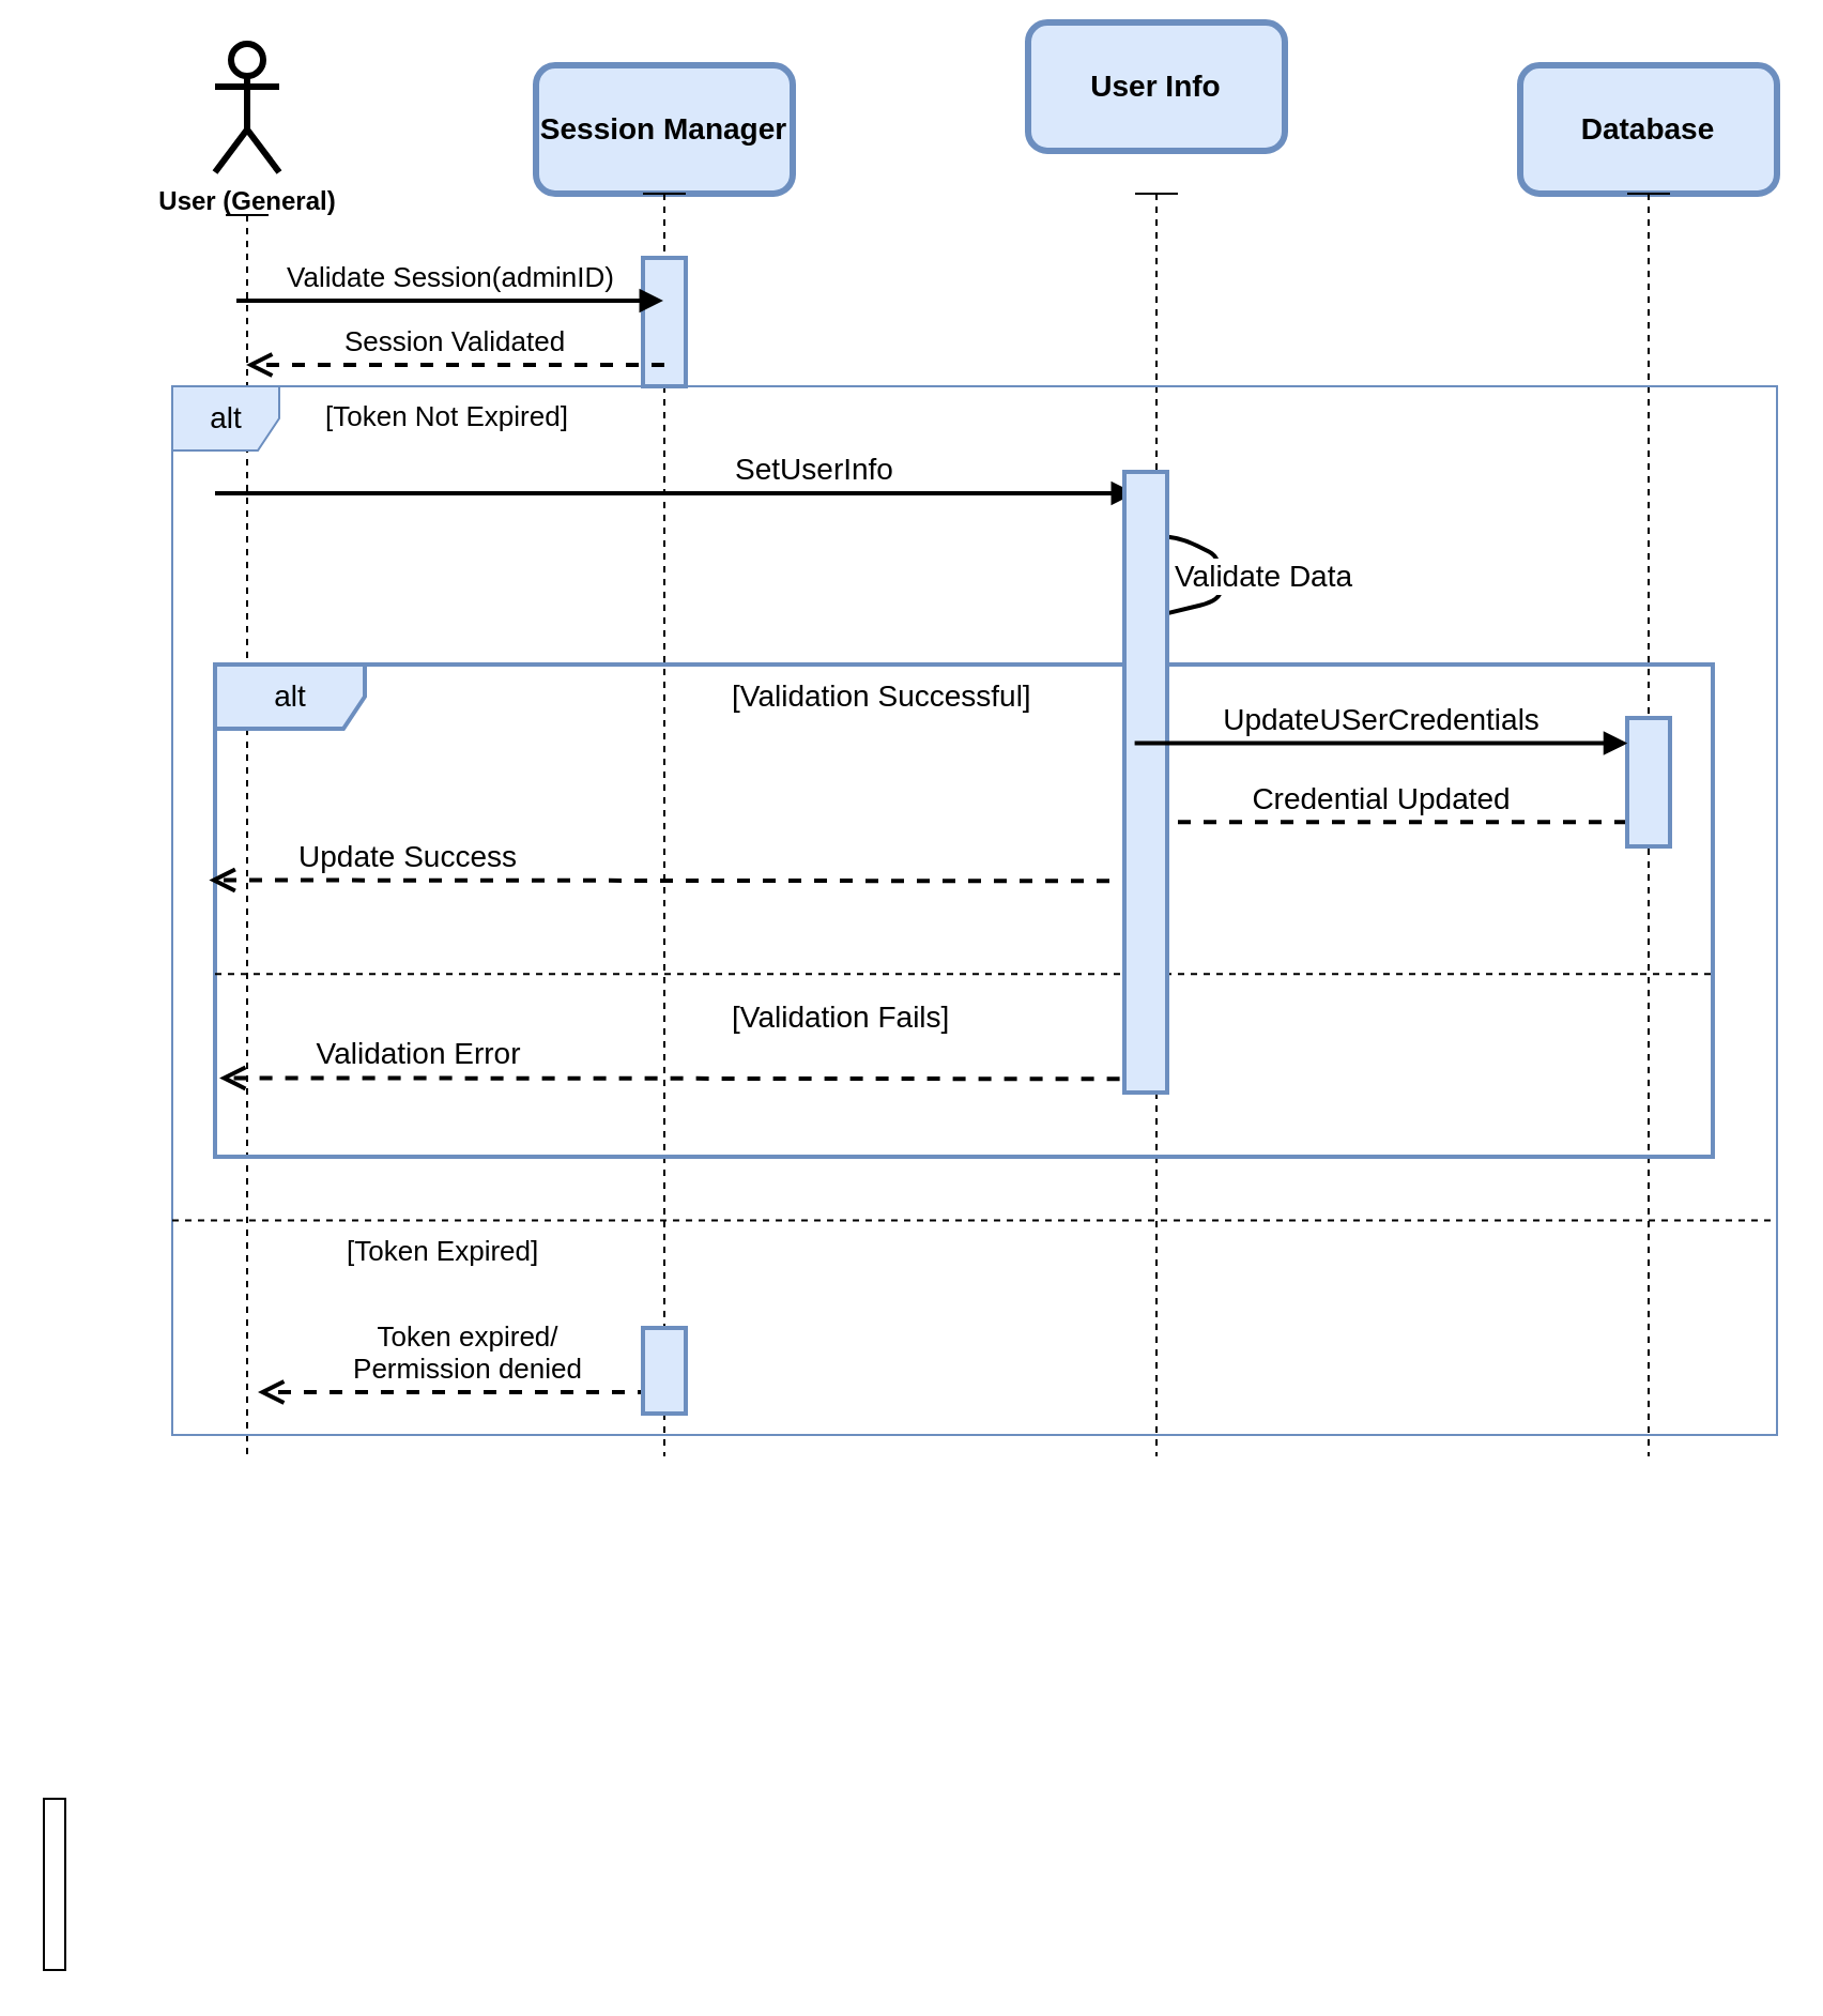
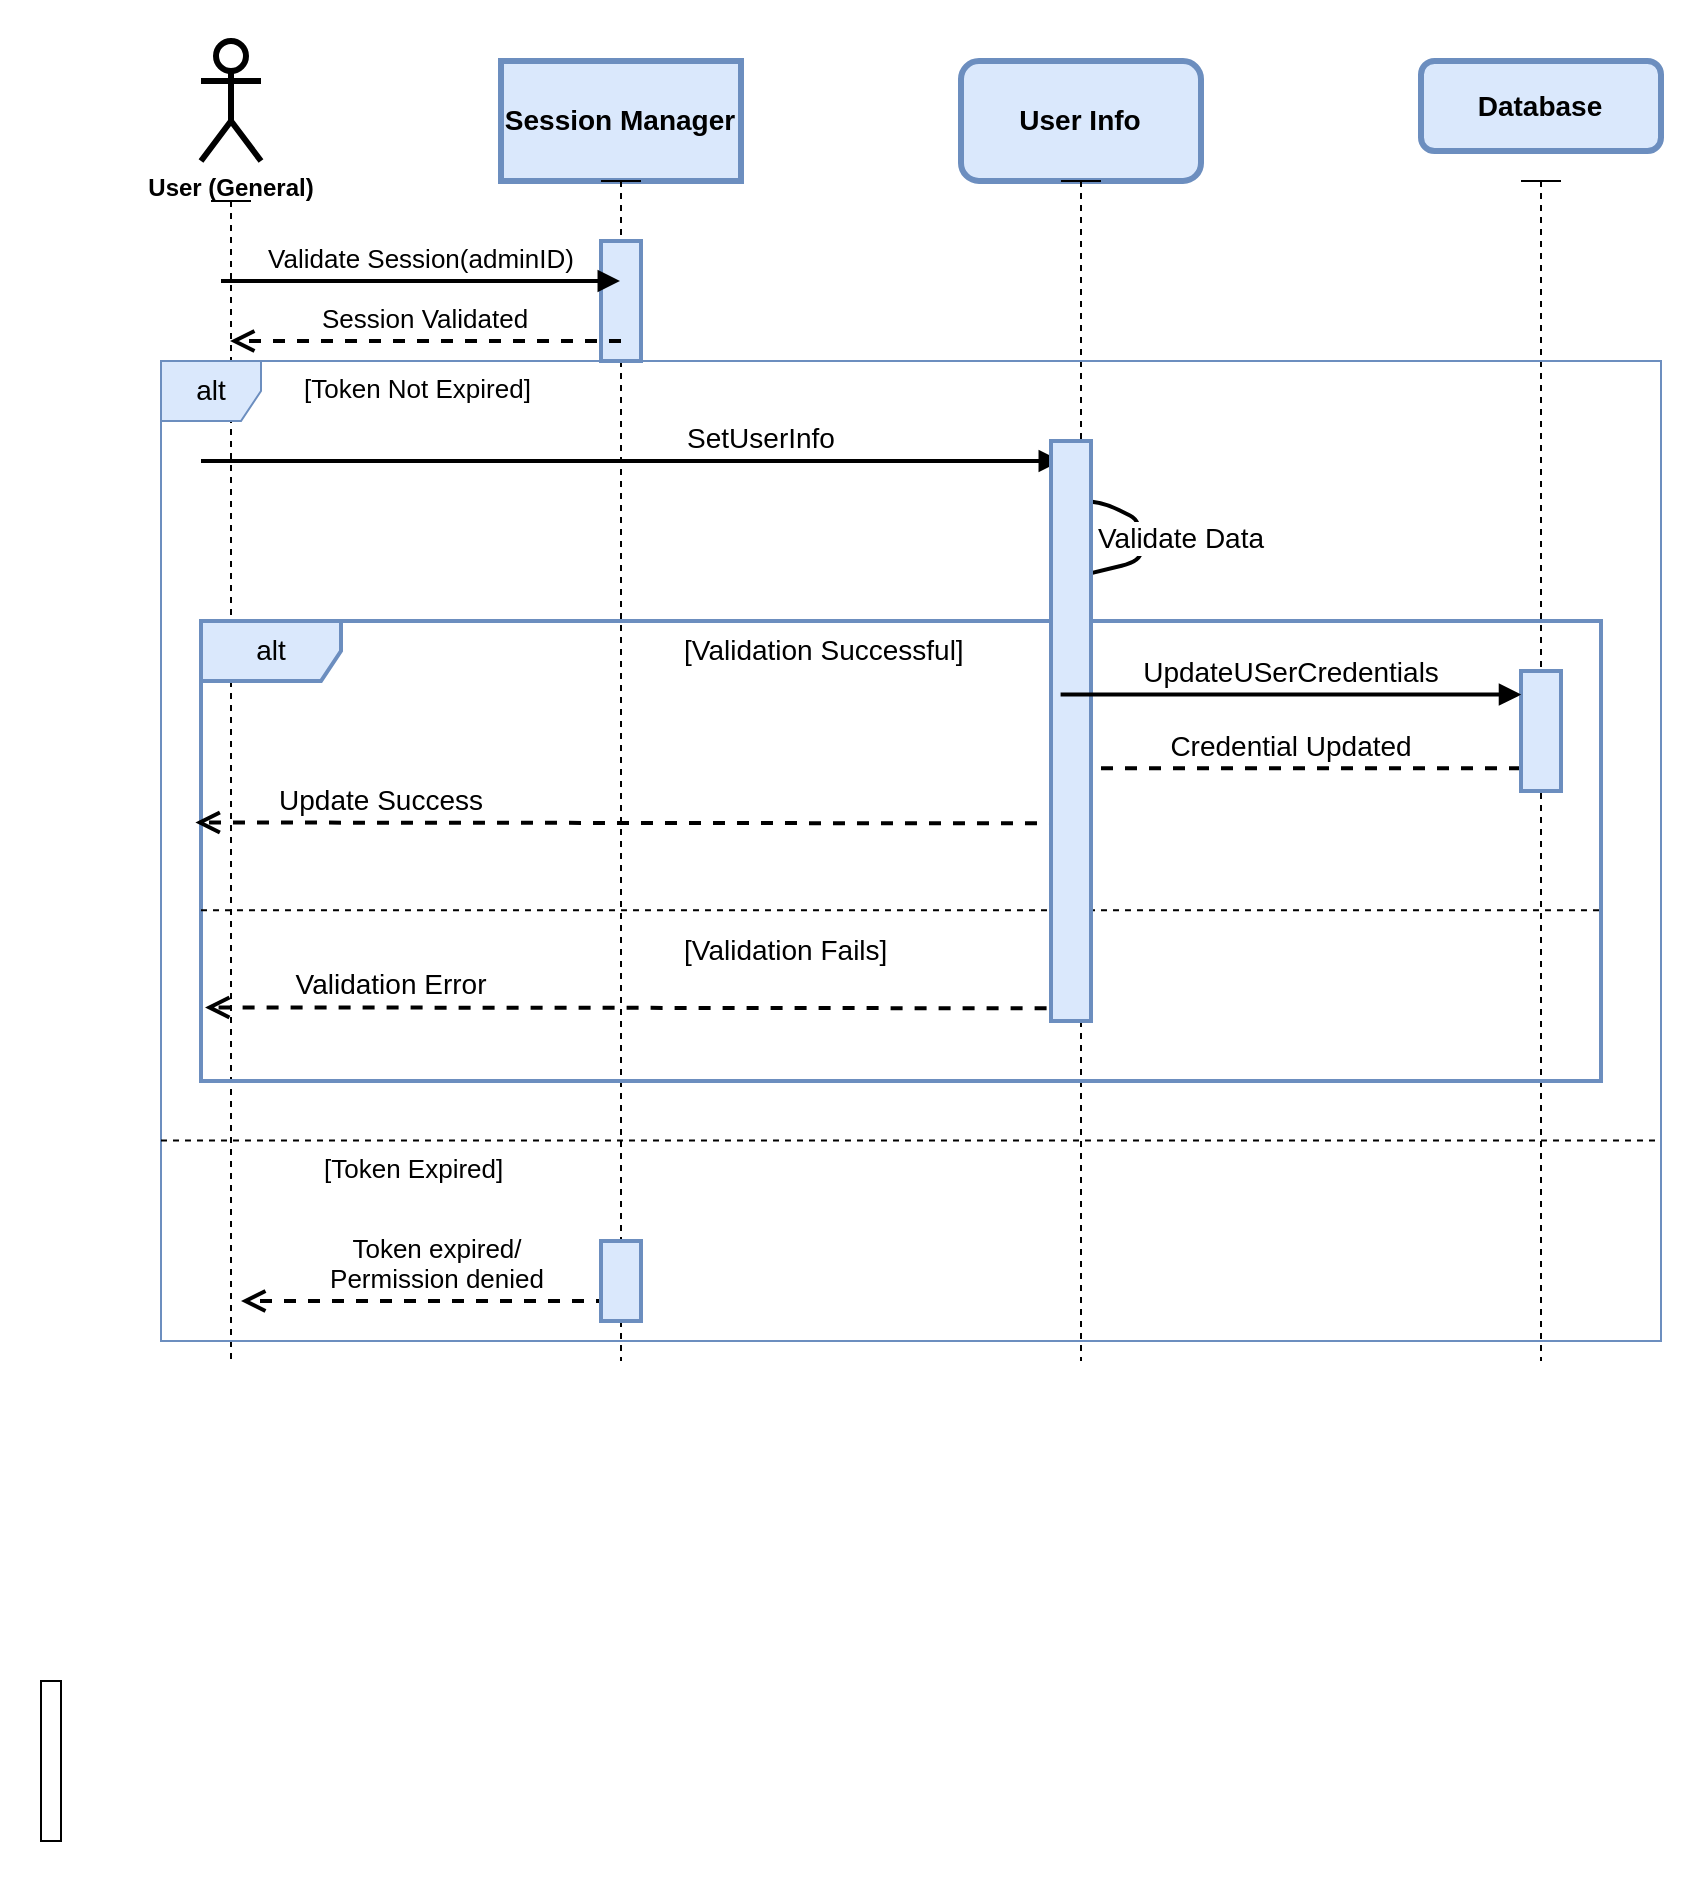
  <mxCell id="0" />
  <mxCell id="1" parent="0" />
  <mxCell id="2" value="&lt;b&gt;User (General)&lt;/b&gt;" style="shape=umlActor;verticalLabelPosition=bottom;verticalAlign=top;html=1;outlineConnect=0;strokeWidth=3;rounded=1;" parent="1" vertex="1"><mxGeometry x="100" y="20" width="30" height="60" as="geometry" /></mxCell>
- <mxCell id="3" value="&lt;font style=&quot;font-size: 14px;&quot;&gt;&lt;b&gt;Session Manager&lt;/b&gt;&lt;/font&gt;" style="rounded=1;whiteSpace=wrap;html=1;strokeWidth=3;fillColor=#dae8fc;strokeColor=#6c8ebf;" parent="1" vertex="1"><mxGeometry x="250" y="30" width="120" height="60" as="geometry" /></mxCell>
- <mxCell id="4" value="&lt;font style=&quot;font-size: 14px;&quot;&gt;&lt;b&gt;User Info&lt;/b&gt;&lt;/font&gt;" style="rounded=1;whiteSpace=wrap;html=1;strokeWidth=3;fillColor=#dae8fc;strokeColor=#6c8ebf;" parent="1" vertex="1"><mxGeometry x="480" y="10" width="120" height="60" as="geometry" /></mxCell>
+ <mxCell id="3" value="&lt;font style=&quot;font-size: 14px;&quot;&gt;&lt;b&gt;Session Manager&lt;/b&gt;&lt;/font&gt;" style="whiteSpace=wrap;html=1;strokeWidth=3;fillColor=#dae8fc;strokeColor=#6c8ebf;rounded=0;" parent="1" vertex="1"><mxGeometry x="250" y="30" width="120" height="60" as="geometry" /></mxCell>
+ <mxCell id="4" value="&lt;font style=&quot;font-size: 14px;&quot;&gt;&lt;b&gt;User Info&lt;/b&gt;&lt;/font&gt;" style="rounded=1;whiteSpace=wrap;html=1;strokeWidth=3;fillColor=#dae8fc;strokeColor=#6c8ebf;" parent="1" vertex="1"><mxGeometry x="480" y="30" width="120" height="60" as="geometry" /></mxCell>
  <mxCell id="5" value="" style="shape=umlLifeline;participant=umlActor;perimeter=lifelinePerimeter;whiteSpace=wrap;html=1;container=1;collapsible=0;recursiveResize=0;verticalAlign=top;spacingTop=36;outlineConnect=0;size=0;" parent="1" vertex="1"><mxGeometry x="105" y="100" width="20" height="580" as="geometry" /></mxCell>
  <mxCell id="6" value="" style="shape=umlLifeline;participant=umlActor;perimeter=lifelinePerimeter;whiteSpace=wrap;html=1;container=1;collapsible=0;recursiveResize=0;verticalAlign=top;spacingTop=36;outlineConnect=0;size=0;" parent="1" vertex="1"><mxGeometry x="300" y="90" width="20" height="590" as="geometry" /></mxCell>
  <mxCell id="7" value="" style="html=1;points=[];perimeter=orthogonalPerimeter;fillStyle=solid;strokeWidth=2;fontSize=14;fillColor=#dae8fc;strokeColor=#6c8ebf;" parent="6" vertex="1"><mxGeometry y="30" width="20" height="60" as="geometry" /></mxCell>
  <mxCell id="8" value="" style="shape=umlLifeline;participant=umlActor;perimeter=lifelinePerimeter;whiteSpace=wrap;html=1;container=1;collapsible=0;recursiveResize=0;verticalAlign=top;spacingTop=36;outlineConnect=0;size=0;" parent="1" vertex="1"><mxGeometry x="530" y="90" width="20" height="590" as="geometry" /></mxCell>
- <mxCell id="9" value="&lt;font style=&quot;font-size: 14px;&quot;&gt;&lt;b&gt;Database&lt;/b&gt;&lt;/font&gt;" style="rounded=1;whiteSpace=wrap;html=1;strokeWidth=3;fillColor=#dae8fc;strokeColor=#6c8ebf;" parent="1" vertex="1"><mxGeometry x="710" y="30" width="120" height="60" as="geometry" /></mxCell>
+ <mxCell id="9" value="&lt;font style=&quot;font-size: 14px;&quot;&gt;&lt;b&gt;Database&lt;/b&gt;&lt;/font&gt;" style="rounded=1;whiteSpace=wrap;html=1;strokeWidth=3;fillColor=#dae8fc;strokeColor=#6c8ebf;" parent="1" vertex="1"><mxGeometry x="710" y="30" width="120" height="45" as="geometry" /></mxCell>
  <mxCell id="10" value="" style="shape=umlLifeline;participant=umlActor;perimeter=lifelinePerimeter;whiteSpace=wrap;html=1;container=1;collapsible=0;recursiveResize=0;verticalAlign=top;spacingTop=36;outlineConnect=0;size=0;" parent="1" vertex="1"><mxGeometry x="760" y="90" width="20" height="590" as="geometry" /></mxCell>
  <mxCell id="11" value="&lt;font style=&quot;font-size: 13px;&quot;&gt;Validate Session(adminID)&lt;/font&gt;" style="html=1;verticalAlign=bottom;endArrow=block;strokeWidth=2;" parent="1" target="6" edge="1"><mxGeometry width="80" relative="1" as="geometry"><mxPoint x="110" y="140" as="sourcePoint" /><mxPoint x="190" y="140" as="targetPoint" /></mxGeometry></mxCell>
  <mxCell id="12" value="Session Validated" style="html=1;verticalAlign=bottom;endArrow=open;dashed=1;endSize=8;strokeWidth=2;fontSize=13;" parent="1" target="5" edge="1"><mxGeometry relative="1" as="geometry"><mxPoint x="310" y="170" as="sourcePoint" /><mxPoint x="230" y="170" as="targetPoint" /></mxGeometry></mxCell>
  <mxCell id="13" value="&lt;font style=&quot;font-size: 14px;&quot;&gt;alt&lt;/font&gt;" style="shape=umlFrame;tabWidth=110;tabHeight=30;tabPosition=left;html=1;boundedLbl=1;labelInHeader=1;width=50;height=30;fontSize=13;fillColor=#dae8fc;strokeColor=#6c8ebf;" parent="1" vertex="1"><mxGeometry x="80" y="180" width="750" height="490" as="geometry" /></mxCell>
  <mxCell id="14" value="[Token Not Expired]" style="text;fontSize=13;" parent="13" vertex="1"><mxGeometry width="100" height="20" relative="1" as="geometry"><mxPoint x="70" as="offset" /></mxGeometry></mxCell>
  <mxCell id="15" value="" style="line;strokeWidth=1;dashed=1;labelPosition=center;verticalLabelPosition=bottom;align=left;verticalAlign=top;spacingLeft=20;spacingTop=15;fontSize=13;" parent="13" vertex="1"><mxGeometry y="380" width="750" height="19.6" as="geometry" /></mxCell>
  <mxCell id="16" value="[Token Expired]" style="text;fontSize=13;" parent="13" vertex="1"><mxGeometry width="100" height="20" relative="1" as="geometry"><mxPoint x="80" y="390" as="offset" /></mxGeometry></mxCell>
  <mxCell id="17" value="SetUserInfo" style="html=1;verticalAlign=bottom;endArrow=block;strokeWidth=2;fontSize=14;entryX=0.6;entryY=0.102;entryDx=0;entryDy=0;entryPerimeter=0;" parent="13" target="13" edge="1"><mxGeometry x="0.302" width="80" relative="1" as="geometry"><mxPoint x="20" y="50" as="sourcePoint" /><mxPoint x="100" y="50" as="targetPoint" /><mxPoint as="offset" /></mxGeometry></mxCell>
  <mxCell id="18" value="Validate Data" style="html=1;verticalAlign=bottom;endArrow=block;strokeWidth=2;fontSize=14;entryX=0.6;entryY=0.224;entryDx=0;entryDy=0;entryPerimeter=0;" parent="13" target="13" edge="1"><mxGeometry x="0.205" y="20" width="80" relative="1" as="geometry"><mxPoint x="450" y="70" as="sourcePoint" /><mxPoint x="530" y="70" as="targetPoint" /><Array as="points"><mxPoint x="470" y="70" /><mxPoint x="490" y="80" /><mxPoint x="490" y="100" /></Array><mxPoint x="15" y="-19" as="offset" /></mxGeometry></mxCell>
  <mxCell id="19" value="alt" style="shape=umlFrame;tabWidth=110;tabHeight=30;tabPosition=left;html=1;boundedLbl=1;labelInHeader=1;width=70;height=30;fillStyle=solid;strokeWidth=2;fontSize=14;fillColor=#dae8fc;strokeColor=#6c8ebf;" parent="13" vertex="1"><mxGeometry x="20" y="130" width="700" height="230" as="geometry" /></mxCell>
  <mxCell id="20" value="[Validation Successful]" style="text;fillStyle=solid;strokeWidth=2;fontSize=14;" parent="19" vertex="1"><mxGeometry width="100" height="20" relative="1" as="geometry"><mxPoint x="240" as="offset" /></mxGeometry></mxCell>
  <mxCell id="21" value="" style="line;strokeWidth=1;dashed=1;labelPosition=center;verticalLabelPosition=bottom;align=left;verticalAlign=top;spacingLeft=20;spacingTop=15;fillStyle=solid;fontSize=14;" parent="19" vertex="1"><mxGeometry y="140" width="700" height="9.2" as="geometry" /></mxCell>
  <mxCell id="22" value="Credential Updated" style="html=1;verticalAlign=bottom;endArrow=open;dashed=1;endSize=8;strokeWidth=2;fontSize=14;" parent="19" edge="1"><mxGeometry relative="1" as="geometry"><mxPoint x="660" y="73.6" as="sourcePoint" /><mxPoint x="430" y="73.6" as="targetPoint" /></mxGeometry></mxCell>
  <mxCell id="23" value="Update Success" style="html=1;verticalAlign=bottom;endArrow=open;dashed=1;endSize=8;strokeWidth=2;fontSize=14;entryX=-0.004;entryY=0.438;entryDx=0;entryDy=0;entryPerimeter=0;" parent="19" target="19" edge="1"><mxGeometry x="0.571" relative="1" as="geometry"><mxPoint x="430" y="101.2" as="sourcePoint" /><mxPoint x="350" y="101.2" as="targetPoint" /><mxPoint as="offset" /></mxGeometry></mxCell>
  <mxCell id="24" value="[Validation Fails]" style="text;fillStyle=solid;strokeWidth=2;fontSize=14;" parent="19" vertex="1"><mxGeometry width="100" height="20" relative="1" as="geometry"><mxPoint x="240" y="150" as="offset" /></mxGeometry></mxCell>
  <mxCell id="25" value="Validation Error" style="html=1;verticalAlign=bottom;endArrow=open;dashed=1;endSize=8;strokeWidth=2;fontSize=14;entryX=-0.004;entryY=0.438;entryDx=0;entryDy=0;entryPerimeter=0;" parent="19" edge="1"><mxGeometry x="0.571" relative="1" as="geometry"><mxPoint x="434.8" y="193.66" as="sourcePoint" /><mxPoint x="2.0" y="193.2" as="targetPoint" /><mxPoint as="offset" /></mxGeometry></mxCell>
  <mxCell id="26" value="" style="html=1;points=[];perimeter=orthogonalPerimeter;fillStyle=solid;strokeWidth=2;fontSize=14;fillColor=#dae8fc;strokeColor=#6c8ebf;" parent="19" vertex="1"><mxGeometry x="425" y="-90" width="20" height="290" as="geometry" /></mxCell>
  <mxCell id="27" value="" style="html=1;points=[];perimeter=orthogonalPerimeter;fillStyle=solid;strokeWidth=2;fontSize=14;fillColor=#dae8fc;strokeColor=#6c8ebf;" parent="19" vertex="1"><mxGeometry x="660" y="25" width="20" height="60" as="geometry" /></mxCell>
  <mxCell id="28" value="UpdateUSerCredentials" style="html=1;verticalAlign=bottom;endArrow=block;strokeWidth=2;fontSize=14;exitX=0.614;exitY=0.16;exitDx=0;exitDy=0;exitPerimeter=0;entryX=0.943;entryY=0.16;entryDx=0;entryDy=0;entryPerimeter=0;" parent="13" source="19" target="19" edge="1"><mxGeometry width="80" relative="1" as="geometry"><mxPoint x="480" y="170" as="sourcePoint" /><mxPoint x="560" y="170" as="targetPoint" /></mxGeometry></mxCell>
  <mxCell id="29" value="Token expired/&lt;br&gt;Permission denied" style="html=1;verticalAlign=bottom;endArrow=open;dashed=1;endSize=8;strokeWidth=2;fontSize=13;" parent="13" edge="1"><mxGeometry relative="1" as="geometry"><mxPoint x="235.5" y="470" as="sourcePoint" /><mxPoint x="40" y="470" as="targetPoint" /></mxGeometry></mxCell>
  <mxCell id="30" value="" style="html=1;points=[];perimeter=orthogonalPerimeter;fillStyle=solid;strokeWidth=2;fontSize=14;fillColor=#dae8fc;strokeColor=#6c8ebf;" parent="13" vertex="1"><mxGeometry x="220" y="440" width="20" height="40" as="geometry" /></mxCell>
  <mxCell id="31" value="" style="html=1;points=[];perimeter=orthogonalPerimeter;" parent="1" vertex="1"><mxGeometry x="20" y="840" width="10" height="80" as="geometry" /></mxCell>
